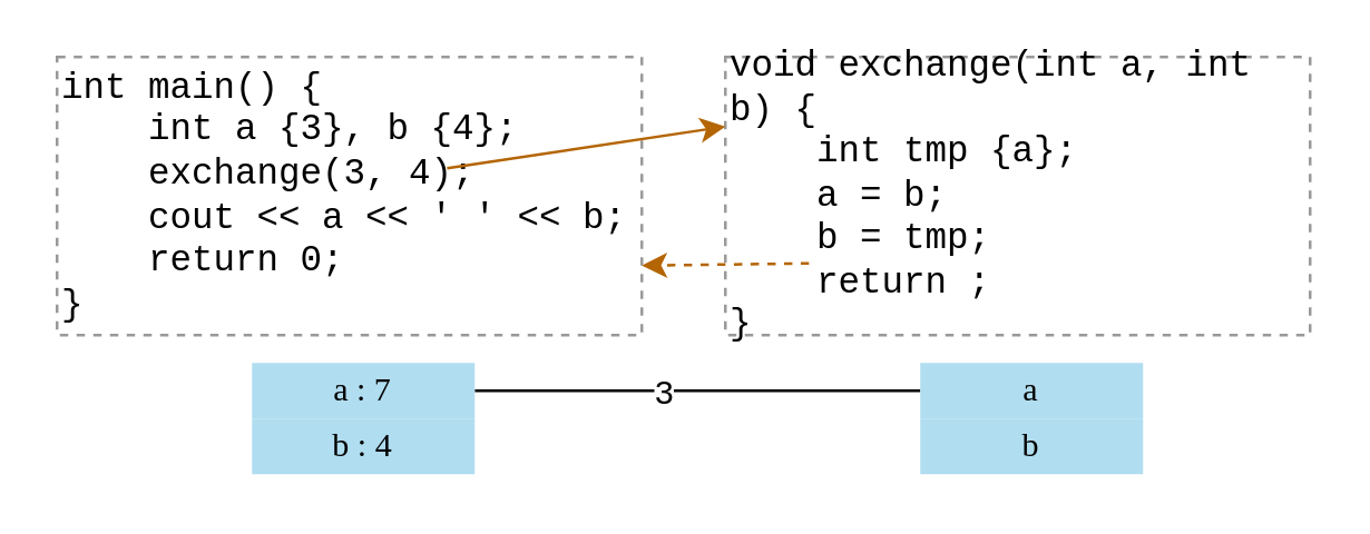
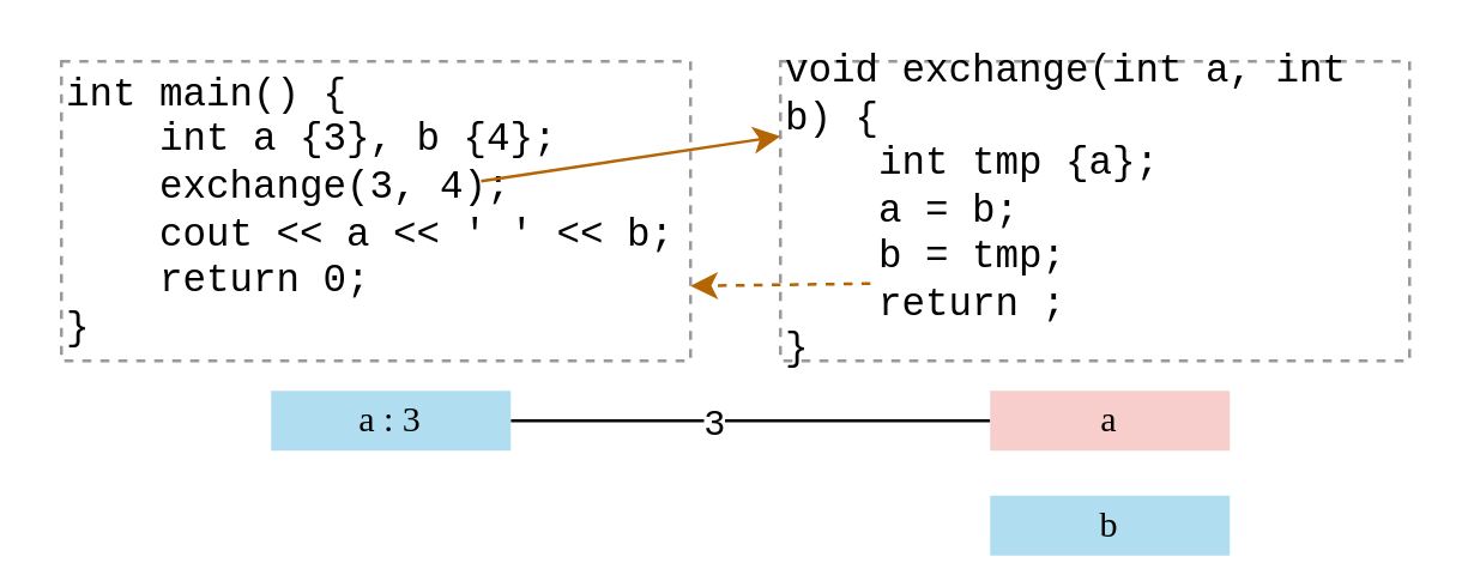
  <mxCell id="0" />
  <mxCell id="1" parent="0" />
  <mxCell id="2" value="&lt;div style=&quot;border-color: var(--border-color); font-family: Consolas, &amp;quot;Courier New&amp;quot;, monospace; font-size: 13px;&quot;&gt;void exchange(int a, int b) {&lt;/div&gt;&lt;div style=&quot;border-color: var(--border-color); font-family: Consolas, &amp;quot;Courier New&amp;quot;, monospace; font-size: 13px;&quot;&gt;&amp;nbsp; &amp;nbsp; int tmp {a};&lt;/div&gt;&lt;div style=&quot;border-color: var(--border-color); font-family: Consolas, &amp;quot;Courier New&amp;quot;, monospace; font-size: 13px;&quot;&gt;&amp;nbsp; &amp;nbsp; a = b;&lt;/div&gt;&lt;div style=&quot;border-color: var(--border-color); font-family: Consolas, &amp;quot;Courier New&amp;quot;, monospace; font-size: 13px;&quot;&gt;&amp;nbsp; &amp;nbsp; b = tmp;&lt;/div&gt;&lt;div style=&quot;border-color: var(--border-color); font-family: Consolas, &amp;quot;Courier New&amp;quot;, monospace; font-size: 13px;&quot;&gt;&amp;nbsp; &amp;nbsp; return ;&lt;/div&gt;&lt;div style=&quot;border-color: var(--border-color); font-family: Consolas, &amp;quot;Courier New&amp;quot;, monospace; font-size: 13px;&quot;&gt;}&lt;/div&gt;" style="text;html=1;align=left;verticalAlign=middle;whiteSpace=wrap;rounded=0;strokeColor=#999999;strokeWidth=1;dashed=1;" parent="1" vertex="1"><mxGeometry x="260" width="210" height="100" as="geometry" y="20" /></mxCell>
  <mxCell id="3" value="&lt;div style=&quot;border-color: var(--border-color); font-family: Consolas, &amp;quot;Courier New&amp;quot;, monospace; font-size: 13px;&quot;&gt;&lt;div style=&quot;border-color: var(--border-color);&quot;&gt;int main() {&lt;/div&gt;&lt;div style=&quot;border-color: var(--border-color);&quot;&gt;&amp;nbsp; &amp;nbsp; int a {3}, b {4};&lt;/div&gt;&lt;div style=&quot;border-color: var(--border-color);&quot;&gt;&amp;nbsp; &amp;nbsp; exchange(3, 4);&lt;/div&gt;&lt;div style=&quot;border-color: var(--border-color);&quot;&gt;&lt;span style=&quot;background-color: initial;&quot;&gt;&amp;nbsp; &amp;nbsp; cout &amp;lt;&amp;lt; a &amp;lt;&amp;lt; ' ' &amp;lt;&amp;lt; b;&lt;/span&gt;&lt;/div&gt;&lt;div style=&quot;border-color: var(--border-color);&quot;&gt;&amp;nbsp; &amp;nbsp; return 0;&lt;/div&gt;&lt;div style=&quot;border-color: var(--border-color);&quot;&gt;}&lt;/div&gt;&lt;/div&gt;" style="text;html=1;align=left;verticalAlign=middle;whiteSpace=wrap;rounded=0;strokeColor=#999999;strokeWidth=1;dashed=1;" parent="1" vertex="1"><mxGeometry width="210" height="100" as="geometry" x="20" y="20" /></mxCell>
  <mxCell id="4" value="" style="curved=1;endArrow=classic;html=1;rounded=0;entryX=0;entryY=0.25;entryDx=0;entryDy=0;strokeColor=#b46504;exitX=0.667;exitY=0.4;exitDx=0;exitDy=0;exitPerimeter=0;fillColor=#fad7ac;" parent="1" source="3" target="2" edge="1"><mxGeometry width="50" height="50" relative="1" as="geometry"><mxPoint x="170" y="102" as="sourcePoint" /><mxPoint x="340" y="35" as="targetPoint" /><Array as="points" /></mxGeometry></mxCell>
  <mxCell id="5" value="" style="curved=1;endArrow=classic;html=1;rounded=0;strokeColor=#b46504;dashed=1;fillColor=#fad7ac;exitX=0.143;exitY=0.692;exitDx=0;exitDy=0;exitPerimeter=0;entryX=1;entryY=0.75;entryDx=0;entryDy=0;" parent="1" target="3" edge="1"><mxGeometry width="50" height="50" relative="1" as="geometry"><mxPoint x="290.03" y="94.2" as="sourcePoint" /><mxPoint x="230" y="87.216" as="targetPoint" /><Array as="points" /></mxGeometry></mxCell>
  <mxCell id="6" style="edgeStyle=orthogonalEdgeStyle;rounded=0;orthogonalLoop=1;jettySize=auto;html=1;endArrow=none;" parent="1" source="8" target="10" edge="1"><mxGeometry relative="1" as="geometry" /></mxCell>
  <mxCell id="7" value="3" style="edgeLabel;html=1;align=center;verticalAlign=middle;resizable=0;points=[];fontSize=12;" parent="6" vertex="1" connectable="0"><mxGeometry x="-0.16" relative="1" as="geometry"><mxPoint as="offset" /></mxGeometry></mxCell>
- <mxCell id="8" value="&lt;font face=&quot;consolas&quot;&gt;a : 7&lt;/font&gt;" style="rounded=0;whiteSpace=wrap;html=1;fillColor=#b1ddf0;strokeColor=none;" parent="1" vertex="1"><mxGeometry x="90" y="130" width="80" height="20" as="geometry" /></mxCell>
- <mxCell id="9" value="&lt;font face=&quot;consolas&quot;&gt;b : 4&lt;/font&gt;" style="rounded=0;whiteSpace=wrap;html=1;fillColor=#b1ddf0;strokeColor=none;" parent="1" vertex="1"><mxGeometry x="90" y="150" width="80" height="20" as="geometry" /></mxCell>
- <mxCell id="10" value="&lt;font face=&quot;consolas&quot;&gt;a&lt;/font&gt;" style="rounded=0;whiteSpace=wrap;html=1;fillColor=#b1ddf0;strokeColor=none;" parent="1" vertex="1"><mxGeometry x="330" y="130" width="80" height="20" as="geometry" /></mxCell>
- <mxCell id="11" value="&lt;font face=&quot;consolas&quot;&gt;b&lt;/font&gt;" style="rounded=0;whiteSpace=wrap;html=1;fillColor=#b1ddf0;strokeColor=none;" parent="1" vertex="1"><mxGeometry x="330" y="150" width="80" height="20" as="geometry" /></mxCell>
+ <mxCell id="8" value="&lt;font face=&quot;consolas&quot;&gt;a : 3&lt;/font&gt;" style="rounded=0;whiteSpace=wrap;html=1;fillColor=#b1ddf0;strokeColor=none;" parent="1" vertex="1"><mxGeometry x="90" y="130" width="80" height="20" as="geometry" /></mxCell>
+ <mxCell id="10" value="&lt;font face=&quot;consolas&quot;&gt;a&lt;/font&gt;" style="rounded=0;whiteSpace=wrap;html=1;fillColor=#f8cecc;strokeColor=none;" parent="1" vertex="1"><mxGeometry x="330" y="130" width="80" height="20" as="geometry" /></mxCell>
+ <mxCell id="11" value="&lt;font face=&quot;consolas&quot;&gt;b&lt;/font&gt;" style="rounded=0;whiteSpace=wrap;html=1;fillColor=#b1ddf0;strokeColor=none;" parent="1" vertex="1"><mxGeometry x="330" y="165" width="80" height="20" as="geometry" /></mxCell>
